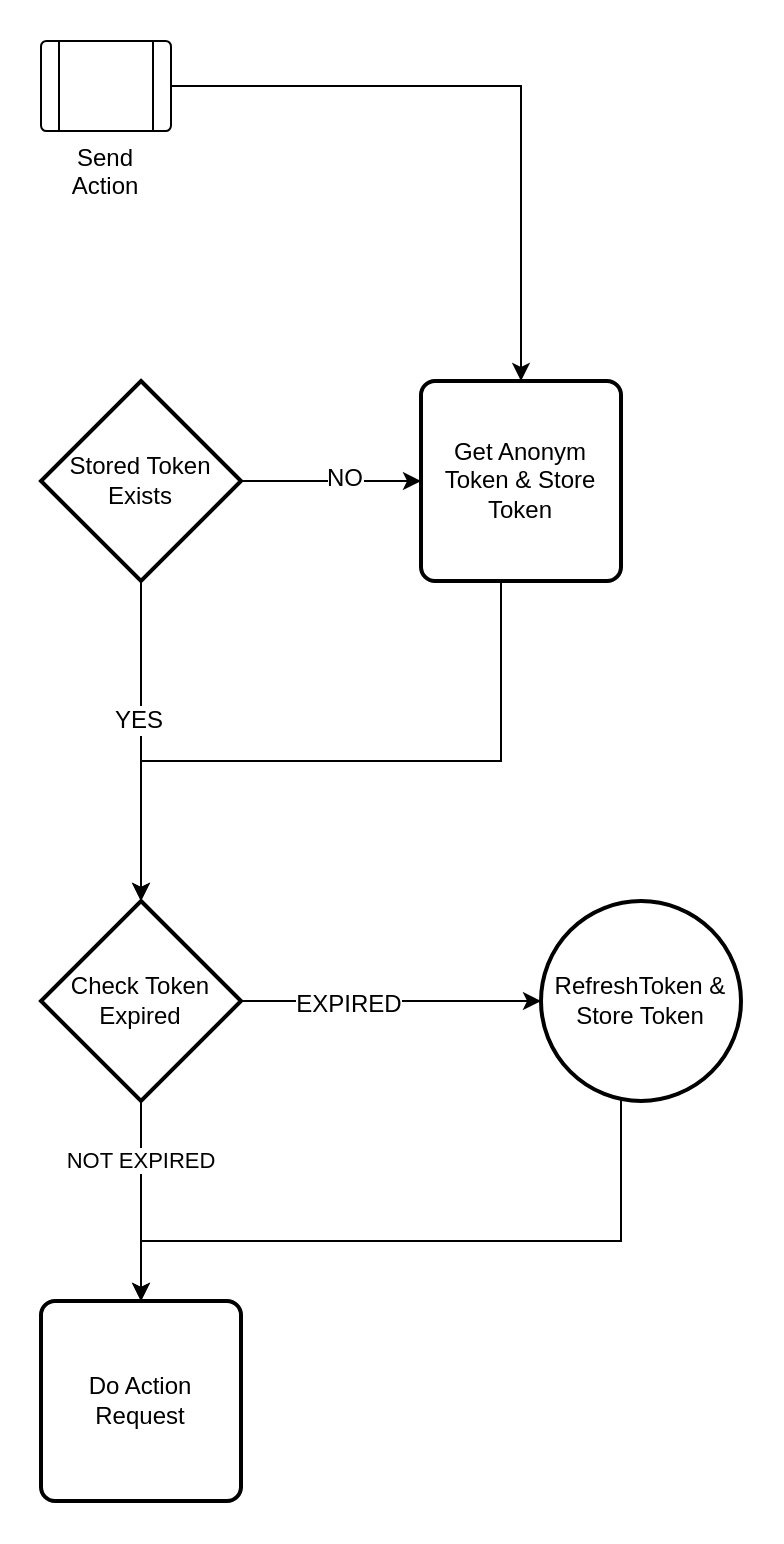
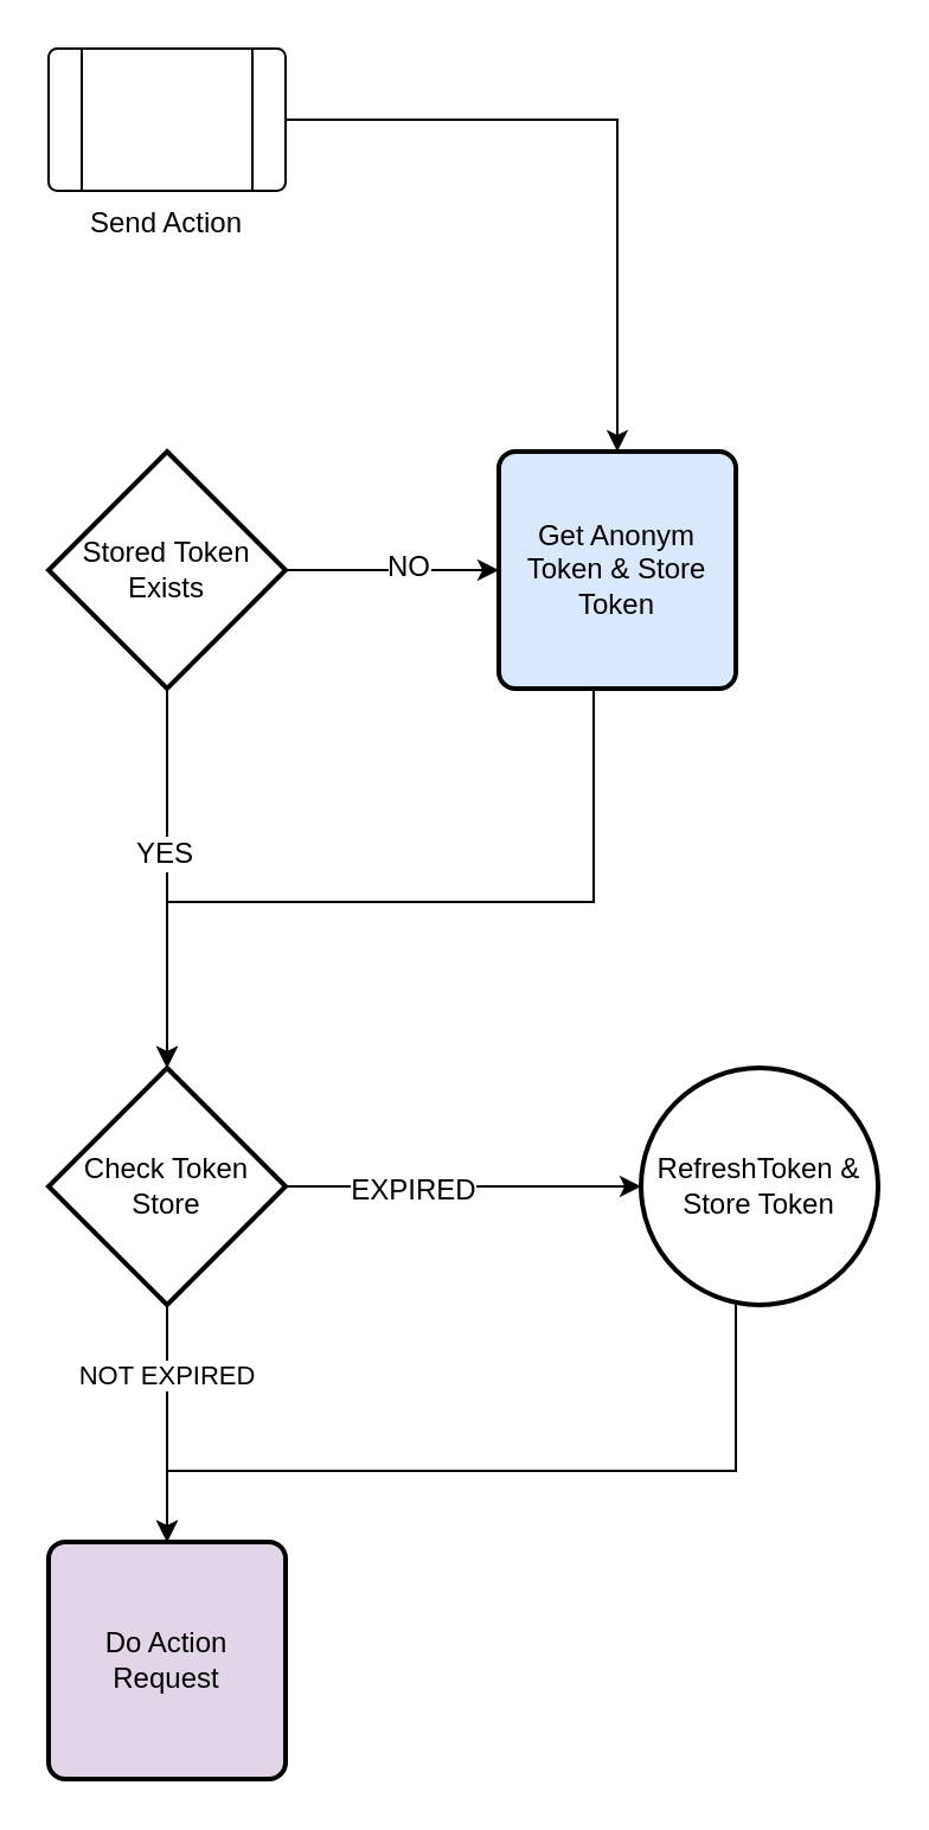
  <mxCell id="0" />
  <mxCell id="1" parent="0" />
  <mxCell id="2" style="edgeStyle=orthogonalEdgeStyle;rounded=0;orthogonalLoop=1;jettySize=auto;html=1;" edge="1" parent="1" source="3" target="17"><mxGeometry relative="1" as="geometry" /></mxCell>
- <mxCell id="3" value="Send Action" style="verticalLabelPosition=bottom;verticalAlign=top;html=1;shape=process;whiteSpace=wrap;rounded=1;size=0.14;arcSize=6;" vertex="1" parent="1"><mxGeometry x="20" y="20" width="65" height="45" as="geometry" /></mxCell>
+ <mxCell id="3" value="Send Action" style="verticalLabelPosition=bottom;verticalAlign=top;html=1;shape=process;whiteSpace=wrap;rounded=1;size=0.14;arcSize=6;" vertex="1" parent="1"><mxGeometry x="20" y="20" width="100" height="60" as="geometry" /></mxCell>
  <mxCell id="4" value="NOT EXPIRED" style="edgeStyle=orthogonalEdgeStyle;rounded=0;orthogonalLoop=1;jettySize=auto;html=1;" edge="1" parent="1" source="7" target="8"><mxGeometry x="-0.4" relative="1" as="geometry"><Array as="points"><mxPoint x="70" y="570" /><mxPoint x="70" y="570" /></Array><mxPoint as="offset" /></mxGeometry></mxCell>
  <mxCell id="5" style="edgeStyle=orthogonalEdgeStyle;rounded=0;orthogonalLoop=1;jettySize=auto;html=1;" edge="1" parent="1" source="7" target="10"><mxGeometry relative="1" as="geometry" /></mxCell>
  <mxCell id="6" value="EXPIRED" style="text;html=1;resizable=0;points=[];align=center;verticalAlign=middle;labelBackgroundColor=#ffffff;" vertex="1" connectable="0" parent="5"><mxGeometry x="-0.289" y="-1" relative="1" as="geometry"><mxPoint as="offset" /></mxGeometry></mxCell>
- <mxCell id="7" value="Check Token Expired" style="strokeWidth=2;html=1;shape=mxgraph.flowchart.decision;whiteSpace=wrap;" vertex="1" parent="1"><mxGeometry x="20" y="450" width="100" height="100" as="geometry" /></mxCell>
- <mxCell id="8" value="Do Action Request" style="rounded=1;whiteSpace=wrap;html=1;absoluteArcSize=1;arcSize=14;strokeWidth=2;" vertex="1" parent="1"><mxGeometry x="20" y="650" width="100" height="100" as="geometry" /></mxCell>
+ <mxCell id="7" value="Check Token Store" style="strokeWidth=2;html=1;shape=mxgraph.flowchart.decision;whiteSpace=wrap;" vertex="1" parent="1"><mxGeometry x="20" y="450" width="100" height="100" as="geometry" /></mxCell>
+ <mxCell id="8" value="Do Action Request" style="rounded=1;whiteSpace=wrap;html=1;absoluteArcSize=1;arcSize=14;strokeWidth=2;fillColor=#e1d5e7;" vertex="1" parent="1"><mxGeometry x="20" y="650" width="100" height="100" as="geometry" /></mxCell>
  <mxCell id="9" style="edgeStyle=orthogonalEdgeStyle;rounded=0;orthogonalLoop=1;jettySize=auto;html=1;" edge="1" parent="1" source="10" target="8"><mxGeometry relative="1" as="geometry"><Array as="points"><mxPoint x="310" y="620" /><mxPoint x="70" y="620" /></Array></mxGeometry></mxCell>
  <mxCell id="10" value="RefreshToken &amp;amp; Store Token" style="ellipse;whiteSpace=wrap;html=1;absoluteArcSize=1;arcSize=14;strokeWidth=2;" vertex="1" parent="1"><mxGeometry x="270" y="450" width="100" height="100" as="geometry" /></mxCell>
  <mxCell id="11" style="edgeStyle=orthogonalEdgeStyle;rounded=0;orthogonalLoop=1;jettySize=auto;html=1;" edge="1" parent="1" source="15" target="17"><mxGeometry relative="1" as="geometry" /></mxCell>
  <mxCell id="12" value="NO" style="text;html=1;resizable=0;points=[];align=center;verticalAlign=middle;labelBackgroundColor=#ffffff;" vertex="1" connectable="0" parent="11"><mxGeometry x="0.133" y="2" relative="1" as="geometry"><mxPoint as="offset" /></mxGeometry></mxCell>
  <mxCell id="13" style="edgeStyle=orthogonalEdgeStyle;rounded=0;orthogonalLoop=1;jettySize=auto;html=1;entryX=0.5;entryY=0;entryDx=0;entryDy=0;entryPerimeter=0;" edge="1" parent="1" source="15" target="7"><mxGeometry relative="1" as="geometry" /></mxCell>
  <mxCell id="14" value="YES" style="text;html=1;resizable=0;points=[];align=center;verticalAlign=middle;labelBackgroundColor=#ffffff;" vertex="1" connectable="0" parent="13"><mxGeometry x="-0.138" y="-2" relative="1" as="geometry"><mxPoint as="offset" /></mxGeometry></mxCell>
  <mxCell id="15" value="Stored Token Exists" style="strokeWidth=2;html=1;shape=mxgraph.flowchart.decision;whiteSpace=wrap;" vertex="1" parent="1"><mxGeometry x="20" y="190" width="100" height="100" as="geometry" /></mxCell>
  <mxCell id="16" style="edgeStyle=orthogonalEdgeStyle;rounded=0;orthogonalLoop=1;jettySize=auto;html=1;entryX=0.5;entryY=0;entryDx=0;entryDy=0;entryPerimeter=0;" edge="1" parent="1" source="17" target="7"><mxGeometry relative="1" as="geometry"><Array as="points"><mxPoint x="250" y="380" /><mxPoint x="70" y="380" /></Array></mxGeometry></mxCell>
- <mxCell id="17" value="Get Anonym Token &amp;amp; Store Token" style="rounded=1;whiteSpace=wrap;html=1;absoluteArcSize=1;arcSize=14;strokeWidth=2;" vertex="1" parent="1"><mxGeometry x="210" y="190" width="100" height="100" as="geometry" /></mxCell>
+ <mxCell id="17" value="Get Anonym Token &amp;amp; Store Token" style="rounded=1;whiteSpace=wrap;html=1;absoluteArcSize=1;arcSize=14;strokeWidth=2;fillColor=#dae8fc;" vertex="1" parent="1"><mxGeometry x="210" y="190" width="100" height="100" as="geometry" /></mxCell>
